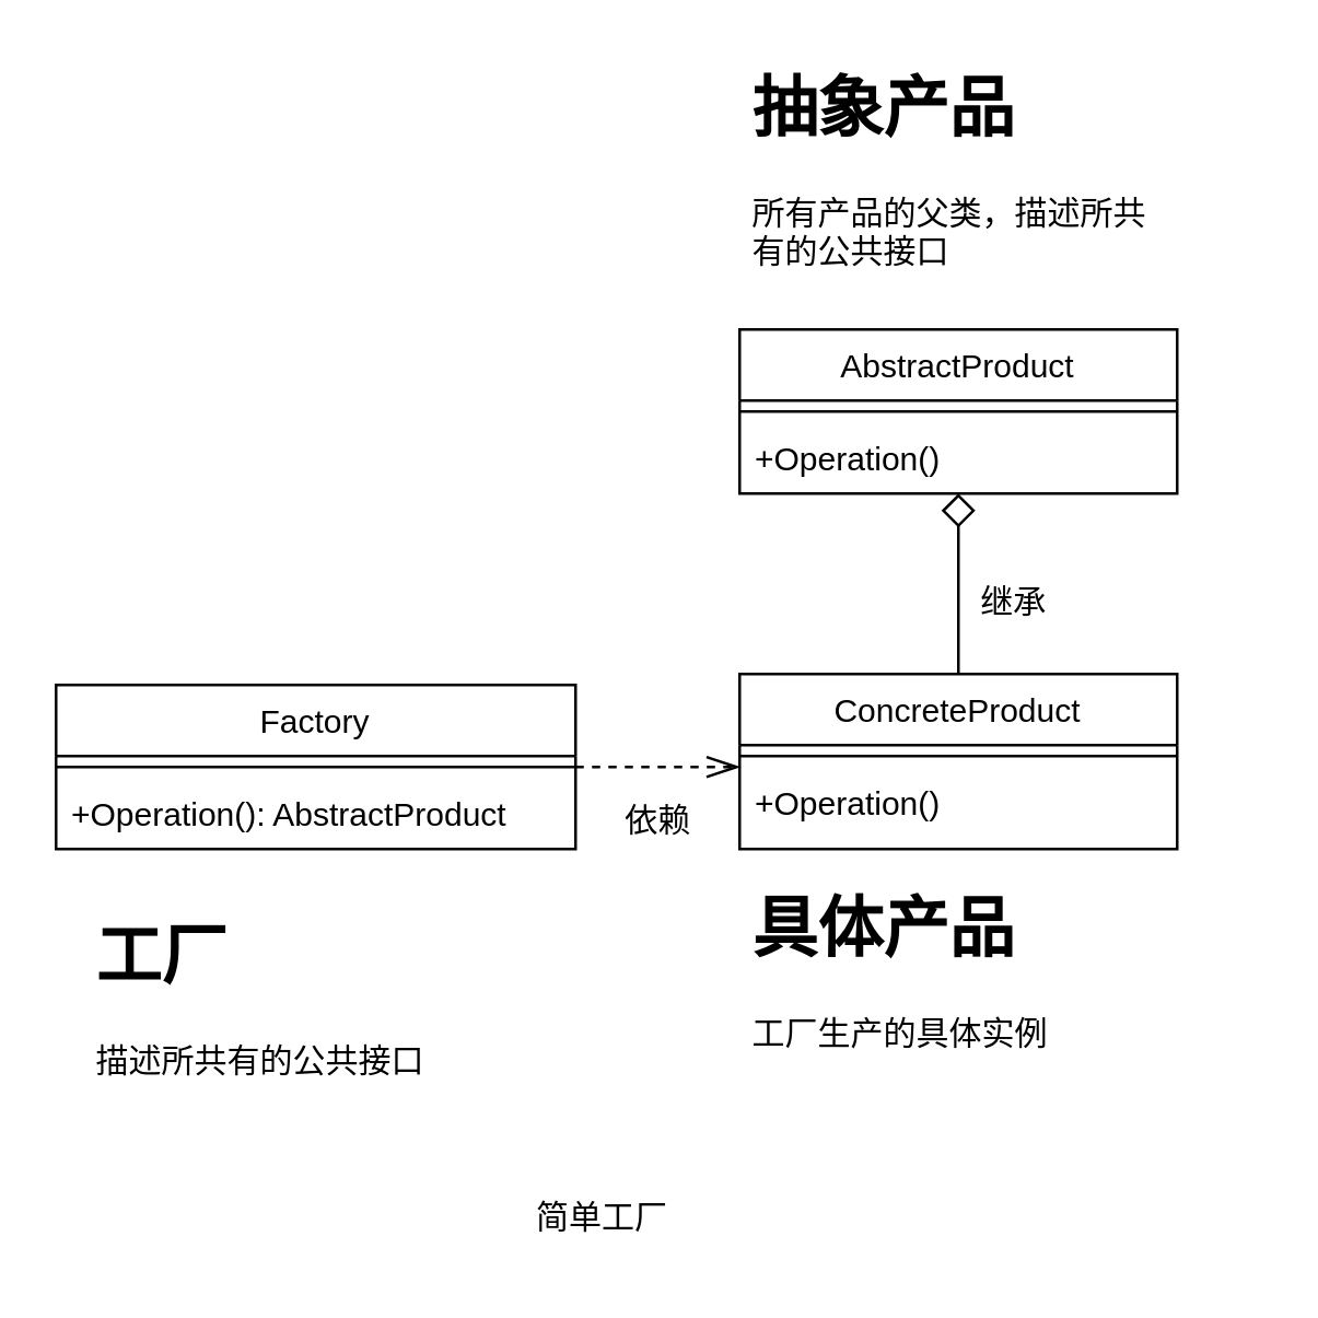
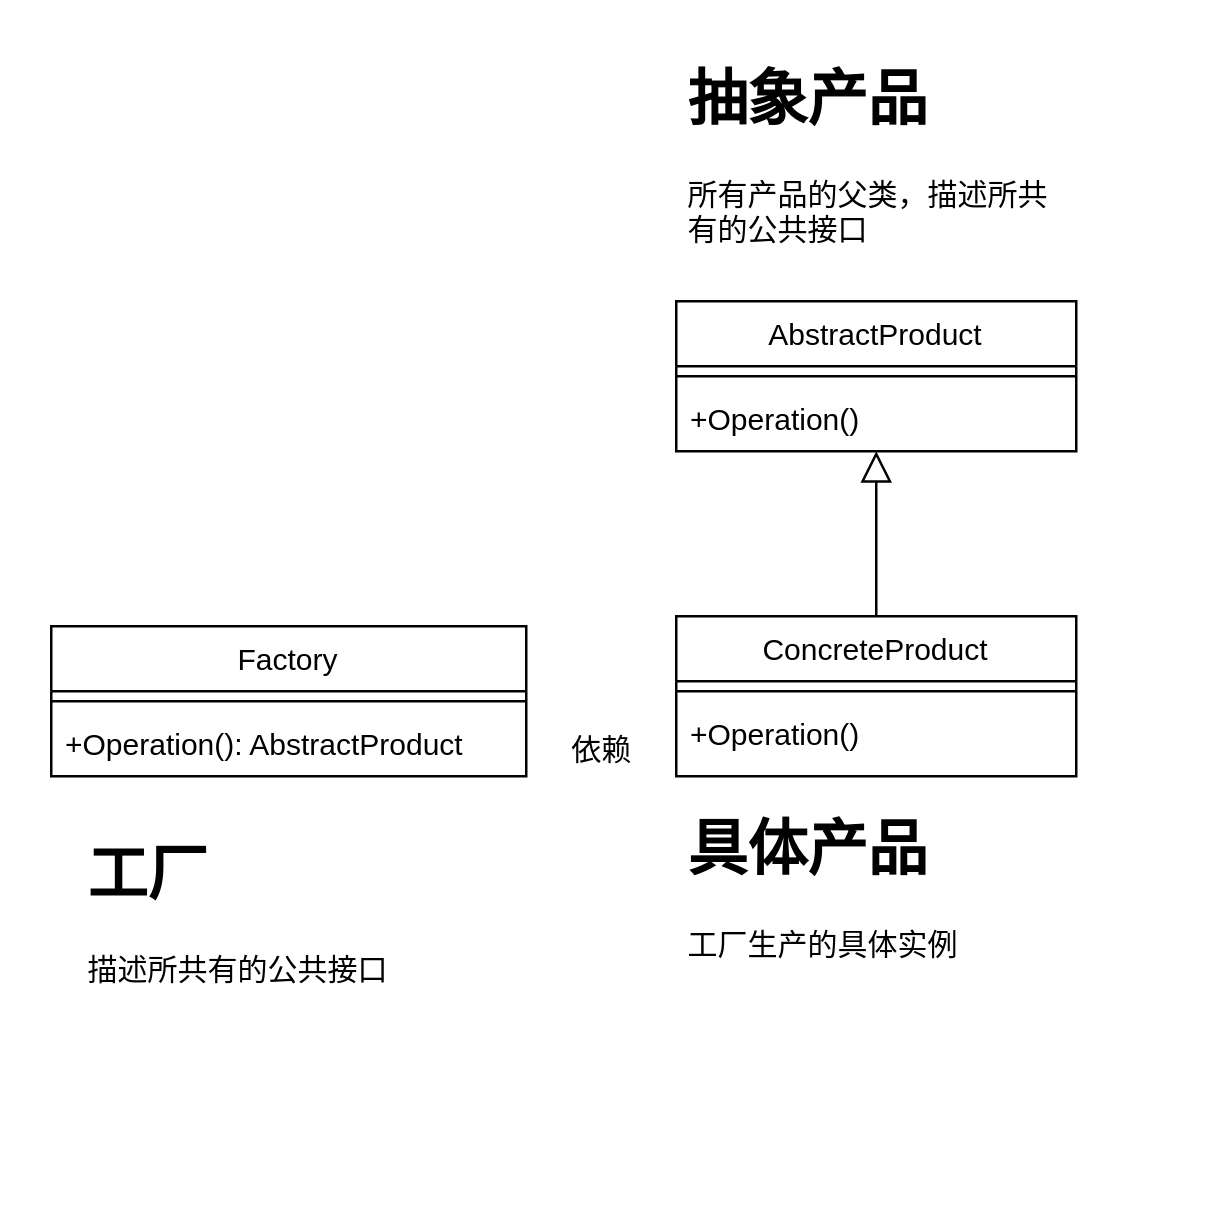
  <mxCell id="0" />
  <mxCell id="1" parent="0" />
  <mxCell id="2" value="ConcreteProduct" style="swimlane;fontStyle=0;align=center;verticalAlign=top;childLayout=stackLayout;horizontal=1;startSize=26;horizontalStack=0;resizeParent=1;resizeLast=0;collapsible=1;marginBottom=0;rounded=0;shadow=0;strokeWidth=1;" parent="1" vertex="1"><mxGeometry x="270" y="246" width="160" height="64" as="geometry"><mxRectangle x="270" y="276" width="160" height="26" as="alternateBounds" /></mxGeometry></mxCell>
  <mxCell id="3" value="" style="line;html=1;strokeWidth=1;align=left;verticalAlign=middle;spacingTop=-1;spacingLeft=3;spacingRight=3;rotatable=0;labelPosition=right;points=[];portConstraint=eastwest;" parent="2" vertex="1"><mxGeometry y="26" width="160" height="8" as="geometry" /></mxCell>
  <mxCell id="4" value="+Operation()" style="text;align=left;verticalAlign=top;spacingLeft=4;spacingRight=4;overflow=hidden;rotatable=0;points=[[0,0.5],[1,0.5]];portConstraint=eastwest;" parent="2" vertex="1"><mxGeometry y="34" width="160" height="26" as="geometry" /></mxCell>
  <mxCell id="5" value="Factory" style="swimlane;fontStyle=0;align=center;verticalAlign=top;childLayout=stackLayout;horizontal=1;startSize=26;horizontalStack=0;resizeParent=1;resizeLast=0;collapsible=1;marginBottom=0;rounded=0;shadow=0;strokeWidth=1;" parent="1" vertex="1"><mxGeometry x="20" y="250" width="190" height="60" as="geometry"><mxRectangle x="20" y="280" width="160" height="26" as="alternateBounds" /></mxGeometry></mxCell>
  <mxCell id="6" value="" style="line;html=1;strokeWidth=1;align=left;verticalAlign=middle;spacingTop=-1;spacingLeft=3;spacingRight=3;rotatable=0;labelPosition=right;points=[];portConstraint=eastwest;" parent="5" vertex="1"><mxGeometry y="26" width="190" height="8" as="geometry" /></mxCell>
  <mxCell id="7" value="+Operation(): AbstractProduct" style="text;align=left;verticalAlign=top;spacingLeft=4;spacingRight=4;overflow=hidden;rotatable=0;points=[[0,0.5],[1,0.5]];portConstraint=eastwest;" parent="5" vertex="1"><mxGeometry y="34" width="190" height="26" as="geometry" /></mxCell>
- <mxCell id="8" value="" style="endArrow=openThin;endSize=10;endFill=0;shadow=0;strokeWidth=1;rounded=0;edgeStyle=elbowEdgeStyle;elbow=vertical;dashed=1;" parent="1" source="5" target="2" edge="1"><mxGeometry width="160" relative="1" as="geometry"><mxPoint x="100" y="73" as="sourcePoint" /><mxPoint x="100" y="73" as="targetPoint" /></mxGeometry></mxCell>
  <mxCell id="9" value="AbstractProduct" style="swimlane;fontStyle=0;align=center;verticalAlign=top;childLayout=stackLayout;horizontal=1;startSize=26;horizontalStack=0;resizeParent=1;resizeLast=0;collapsible=1;marginBottom=0;rounded=0;shadow=0;strokeWidth=1;" parent="1" vertex="1"><mxGeometry x="270" y="120" width="160" height="60" as="geometry"><mxRectangle x="270" y="150" width="160" height="26" as="alternateBounds" /></mxGeometry></mxCell>
  <mxCell id="10" value="" style="line;html=1;strokeWidth=1;align=left;verticalAlign=middle;spacingTop=-1;spacingLeft=3;spacingRight=3;rotatable=0;labelPosition=right;points=[];portConstraint=eastwest;" parent="9" vertex="1"><mxGeometry y="26" width="160" height="8" as="geometry" /></mxCell>
  <mxCell id="11" value="+Operation()" style="text;align=left;verticalAlign=top;spacingLeft=4;spacingRight=4;overflow=hidden;rotatable=0;points=[[0,0.5],[1,0.5]];portConstraint=eastwest;" parent="9" vertex="1"><mxGeometry y="34" width="160" height="26" as="geometry" /></mxCell>
- <mxCell id="12" value="" style="endArrow=diamond;shadow=0;strokeWidth=1;rounded=0;endFill=0;edgeStyle=elbowEdgeStyle;elbow=vertical;endSize=10;" parent="1" source="2" target="9" edge="1"><mxGeometry x="0.5" y="41" relative="1" as="geometry"><mxPoint x="280" y="62" as="sourcePoint" /><mxPoint x="440" y="62" as="targetPoint" /><mxPoint x="-40" y="32" as="offset" /></mxGeometry></mxCell>
+ <mxCell id="12" value="" style="endArrow=block;shadow=0;strokeWidth=1;rounded=0;endFill=0;edgeStyle=elbowEdgeStyle;elbow=vertical;endSize=10;" parent="1" source="2" target="9" edge="1"><mxGeometry x="0.5" y="41" relative="1" as="geometry"><mxPoint x="280" y="62" as="sourcePoint" /><mxPoint x="440" y="62" as="targetPoint" /><mxPoint x="-40" y="32" as="offset" /></mxGeometry></mxCell>
  <mxCell id="13" value="&lt;h1&gt;工厂&lt;/h1&gt;&lt;p&gt;描述所共有的公共接口&lt;/p&gt;" style="text;html=1;strokeColor=none;fillColor=none;spacing=5;spacingTop=-20;whiteSpace=wrap;overflow=hidden;rounded=0;" parent="1" vertex="1"><mxGeometry x="30" y="330" width="150" height="70" as="geometry" /></mxCell>
  <mxCell id="14" value="依赖" style="text;html=1;align=center;verticalAlign=middle;resizable=0;points=[];autosize=1;strokeColor=none;fillColor=none;" parent="1" vertex="1"><mxGeometry x="220" y="290" width="40" height="20" as="geometry" /></mxCell>
  <mxCell id="15" value="&lt;h1&gt;具体产品&lt;/h1&gt;&lt;p&gt;工厂生产的具体实例&lt;/p&gt;" style="text;html=1;strokeColor=none;fillColor=none;spacing=5;spacingTop=-20;whiteSpace=wrap;overflow=hidden;rounded=0;" parent="1" vertex="1"><mxGeometry x="270" y="320" width="190" height="90" as="geometry" /></mxCell>
- <mxCell id="16" value="继承" style="text;html=1;align=center;verticalAlign=middle;resizable=0;points=[];autosize=1;strokeColor=none;fillColor=none;" parent="1" vertex="1"><mxGeometry x="350" y="210" width="40" height="20" as="geometry" /></mxCell>
  <mxCell id="17" value="&lt;h1&gt;抽象产品&lt;/h1&gt;&lt;p&gt;所有产品的父类，描述所共有的公共接口&lt;/p&gt;" style="text;html=1;strokeColor=none;fillColor=none;spacing=5;spacingTop=-20;whiteSpace=wrap;overflow=hidden;rounded=0;" parent="1" vertex="1"><mxGeometry x="270" y="20" width="155" height="90" as="geometry" /></mxCell>
- <mxCell id="18" value="简单工厂" style="text;html=1;strokeColor=none;fillColor=none;align=center;verticalAlign=middle;whiteSpace=wrap;rounded=0;" parent="1" vertex="1"><mxGeometry x="190" y="430" width="60" height="30" as="geometry" /></mxCell>
